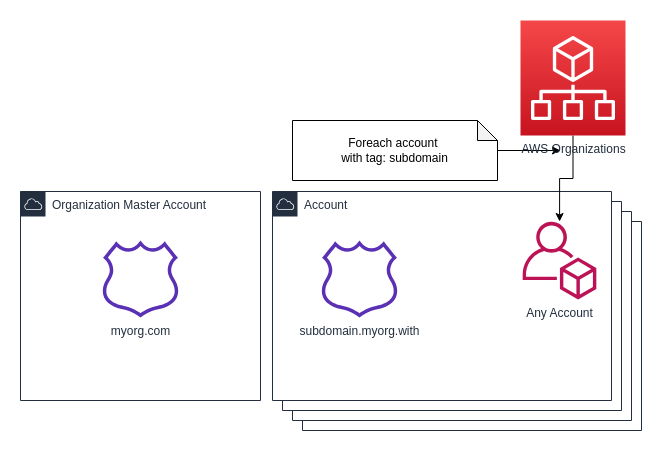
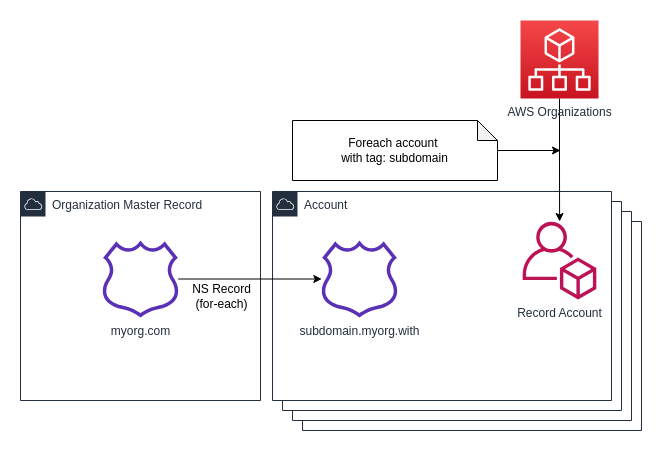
  <mxCell id="0" />
  <mxCell id="1" parent="0" />
- <mxCell id="2" value="Organization Master Account&amp;nbsp;" style="points=[[0,0],[0.25,0],[0.5,0],[0.75,0],[1,0],[1,0.25],[1,0.5],[1,0.75],[1,1],[0.75,1],[0.5,1],[0.25,1],[0,1],[0,0.75],[0,0.5],[0,0.25]];outlineConnect=0;gradientColor=none;html=1;whiteSpace=wrap;fontSize=12;fontStyle=0;shape=mxgraph.aws4.group;grIcon=mxgraph.aws4.group_aws_cloud;strokeColor=#232F3E;fillColor=#ffffff;verticalAlign=top;align=left;spacingLeft=30;fontColor=#232F3E;dashed=0;" vertex="1" parent="1"><mxGeometry x="20" y="191" width="240" height="209" as="geometry" /></mxCell>
+ <mxCell id="2" value="Organization Master Record&amp;nbsp;" style="points=[[0,0],[0.25,0],[0.5,0],[0.75,0],[1,0],[1,0.25],[1,0.5],[1,0.75],[1,1],[0.75,1],[0.5,1],[0.25,1],[0,1],[0,0.75],[0,0.5],[0,0.25]];outlineConnect=0;gradientColor=none;html=1;whiteSpace=wrap;fontSize=12;fontStyle=0;shape=mxgraph.aws4.group;grIcon=mxgraph.aws4.group_aws_cloud;strokeColor=#232F3E;fillColor=#ffffff;verticalAlign=top;align=left;spacingLeft=30;fontColor=#232F3E;dashed=0;" vertex="1" parent="1"><mxGeometry x="20" y="191" width="240" height="209" as="geometry" /></mxCell>
  <mxCell id="3" value="Account" style="points=[[0,0],[0.25,0],[0.5,0],[0.75,0],[1,0],[1,0.25],[1,0.5],[1,0.75],[1,1],[0.75,1],[0.5,1],[0.25,1],[0,1],[0,0.75],[0,0.5],[0,0.25]];outlineConnect=0;gradientColor=none;html=1;whiteSpace=wrap;fontSize=12;fontStyle=0;shape=mxgraph.aws4.group;grIcon=mxgraph.aws4.group_aws_cloud;strokeColor=#232F3E;fillColor=#ffffff;verticalAlign=top;align=left;spacingLeft=30;fontColor=#232F3E;dashed=0;" vertex="1" parent="1"><mxGeometry x="302" y="221" width="339" height="209" as="geometry" /></mxCell>
  <mxCell id="4" value="Account" style="points=[[0,0],[0.25,0],[0.5,0],[0.75,0],[1,0],[1,0.25],[1,0.5],[1,0.75],[1,1],[0.75,1],[0.5,1],[0.25,1],[0,1],[0,0.75],[0,0.5],[0,0.25]];outlineConnect=0;gradientColor=none;html=1;whiteSpace=wrap;fontSize=12;fontStyle=0;shape=mxgraph.aws4.group;grIcon=mxgraph.aws4.group_aws_cloud;strokeColor=#232F3E;fillColor=#ffffff;verticalAlign=top;align=left;spacingLeft=30;fontColor=#232F3E;dashed=0;" vertex="1" parent="1"><mxGeometry x="292" y="211" width="339" height="209" as="geometry" /></mxCell>
  <mxCell id="5" value="Account" style="points=[[0,0],[0.25,0],[0.5,0],[0.75,0],[1,0],[1,0.25],[1,0.5],[1,0.75],[1,1],[0.75,1],[0.5,1],[0.25,1],[0,1],[0,0.75],[0,0.5],[0,0.25]];outlineConnect=0;gradientColor=none;html=1;whiteSpace=wrap;fontSize=12;fontStyle=0;shape=mxgraph.aws4.group;grIcon=mxgraph.aws4.group_aws_cloud;strokeColor=#232F3E;fillColor=#ffffff;verticalAlign=top;align=left;spacingLeft=30;fontColor=#232F3E;dashed=0;" vertex="1" parent="1"><mxGeometry x="282" y="201" width="339" height="209" as="geometry" /></mxCell>
  <mxCell id="6" value="Account" style="points=[[0,0],[0.25,0],[0.5,0],[0.75,0],[1,0],[1,0.25],[1,0.5],[1,0.75],[1,1],[0.75,1],[0.5,1],[0.25,1],[0,1],[0,0.75],[0,0.5],[0,0.25]];outlineConnect=0;gradientColor=none;html=1;whiteSpace=wrap;fontSize=12;fontStyle=0;shape=mxgraph.aws4.group;grIcon=mxgraph.aws4.group_aws_cloud;strokeColor=#232F3E;fillColor=#ffffff;verticalAlign=top;align=left;spacingLeft=30;fontColor=#232F3E;dashed=0;" vertex="1" parent="1"><mxGeometry x="272" y="191" width="339" height="209" as="geometry" /></mxCell>
  <mxCell id="7" style="edgeStyle=orthogonalEdgeStyle;rounded=0;orthogonalLoop=1;jettySize=auto;html=1;" edge="1" parent="1" source="8"><mxGeometry relative="1" as="geometry"><mxPoint x="560" y="150" as="targetPoint" /></mxGeometry></mxCell>
  <mxCell id="8" value="Foreach account&amp;nbsp;&lt;br&gt;with tag: subdomain" style="shape=note;whiteSpace=wrap;html=1;backgroundOutline=1;darkOpacity=0.05;strokeColor=#000000;fillColor=#FFFFFF;size=20;" vertex="1" parent="1"><mxGeometry x="292" y="120" width="205" height="60" as="geometry" /></mxCell>
  <mxCell id="9" style="edgeStyle=orthogonalEdgeStyle;rounded=0;orthogonalLoop=1;jettySize=auto;html=1;" edge="1" parent="1" source="11" target="10"><mxGeometry relative="1" as="geometry"><mxPoint x="208" y="286" as="sourcePoint" /></mxGeometry></mxCell>
- <mxCell id="10" value="Any Account" style="outlineConnect=0;fontColor=#232F3E;gradientColor=none;fillColor=#BC1356;strokeColor=none;dashed=0;verticalLabelPosition=bottom;verticalAlign=top;align=center;html=1;fontSize=12;fontStyle=0;aspect=fixed;pointerEvents=1;shape=mxgraph.aws4.organizations_account;" vertex="1" parent="1"><mxGeometry x="522" y="221" width="74" height="78" as="geometry" /></mxCell>
- <mxCell id="11" value="AWS Organizations&lt;br&gt;" style="outlineConnect=0;fontColor=#232F3E;gradientColor=#F54749;gradientDirection=north;fillColor=#C7131F;strokeColor=#ffffff;dashed=0;verticalLabelPosition=bottom;verticalAlign=top;align=center;html=1;fontSize=12;fontStyle=0;aspect=fixed;shape=mxgraph.aws4.resourceIcon;resIcon=mxgraph.aws4.organizations;" vertex="1" parent="1"><mxGeometry x="520" y="20" width="105" height="115" as="geometry" /></mxCell>
+ <mxCell id="10" value="Record Account" style="outlineConnect=0;fontColor=#232F3E;gradientColor=none;fillColor=#BC1356;strokeColor=none;dashed=0;verticalLabelPosition=bottom;verticalAlign=top;align=center;html=1;fontSize=12;fontStyle=0;aspect=fixed;pointerEvents=1;shape=mxgraph.aws4.organizations_account;" vertex="1" parent="1"><mxGeometry x="522" y="221" width="74" height="78" as="geometry" /></mxCell>
+ <mxCell id="11" value="AWS Organizations&lt;br&gt;" style="outlineConnect=0;fontColor=#232F3E;gradientColor=#F54749;gradientDirection=north;fillColor=#C7131F;strokeColor=#ffffff;dashed=0;verticalLabelPosition=bottom;verticalAlign=top;align=center;html=1;fontSize=12;fontStyle=0;aspect=fixed;shape=mxgraph.aws4.resourceIcon;resIcon=mxgraph.aws4.organizations;" vertex="1" parent="1"><mxGeometry x="520" y="20" width="78" height="78" as="geometry" /></mxCell>
+ <mxCell id="12" style="edgeStyle=orthogonalEdgeStyle;rounded=0;orthogonalLoop=1;jettySize=auto;html=1;" edge="1" parent="1" source="14" target="15"><mxGeometry relative="1" as="geometry" /></mxCell>
+ <mxCell id="13" value="NS Record&lt;br&gt;(for-each)" style="text;html=1;align=center;verticalAlign=middle;resizable=0;points=[];;labelBackgroundColor=#ffffff;" vertex="1" connectable="0" parent="12"><mxGeometry x="0.29" y="-2" relative="1" as="geometry"><mxPoint x="-49.88" y="15" as="offset" /></mxGeometry></mxCell>
  <mxCell id="14" value="myorg.com" style="outlineConnect=0;fontColor=#232F3E;gradientColor=none;fillColor=#5A30B5;strokeColor=none;dashed=0;verticalLabelPosition=bottom;verticalAlign=top;align=center;html=1;fontSize=12;fontStyle=0;aspect=fixed;pointerEvents=1;shape=mxgraph.aws4.hosted_zone;" vertex="1" parent="1"><mxGeometry x="101" y="240" width="78" height="77" as="geometry" /></mxCell>
  <mxCell id="15" value="subdomain.myorg.with" style="outlineConnect=0;fontColor=#232F3E;gradientColor=none;fillColor=#5A30B5;strokeColor=none;dashed=0;verticalLabelPosition=bottom;verticalAlign=top;align=center;html=1;fontSize=12;fontStyle=0;aspect=fixed;pointerEvents=1;shape=mxgraph.aws4.hosted_zone;" vertex="1" parent="1"><mxGeometry x="320" y="240" width="78" height="77" as="geometry" /></mxCell>
